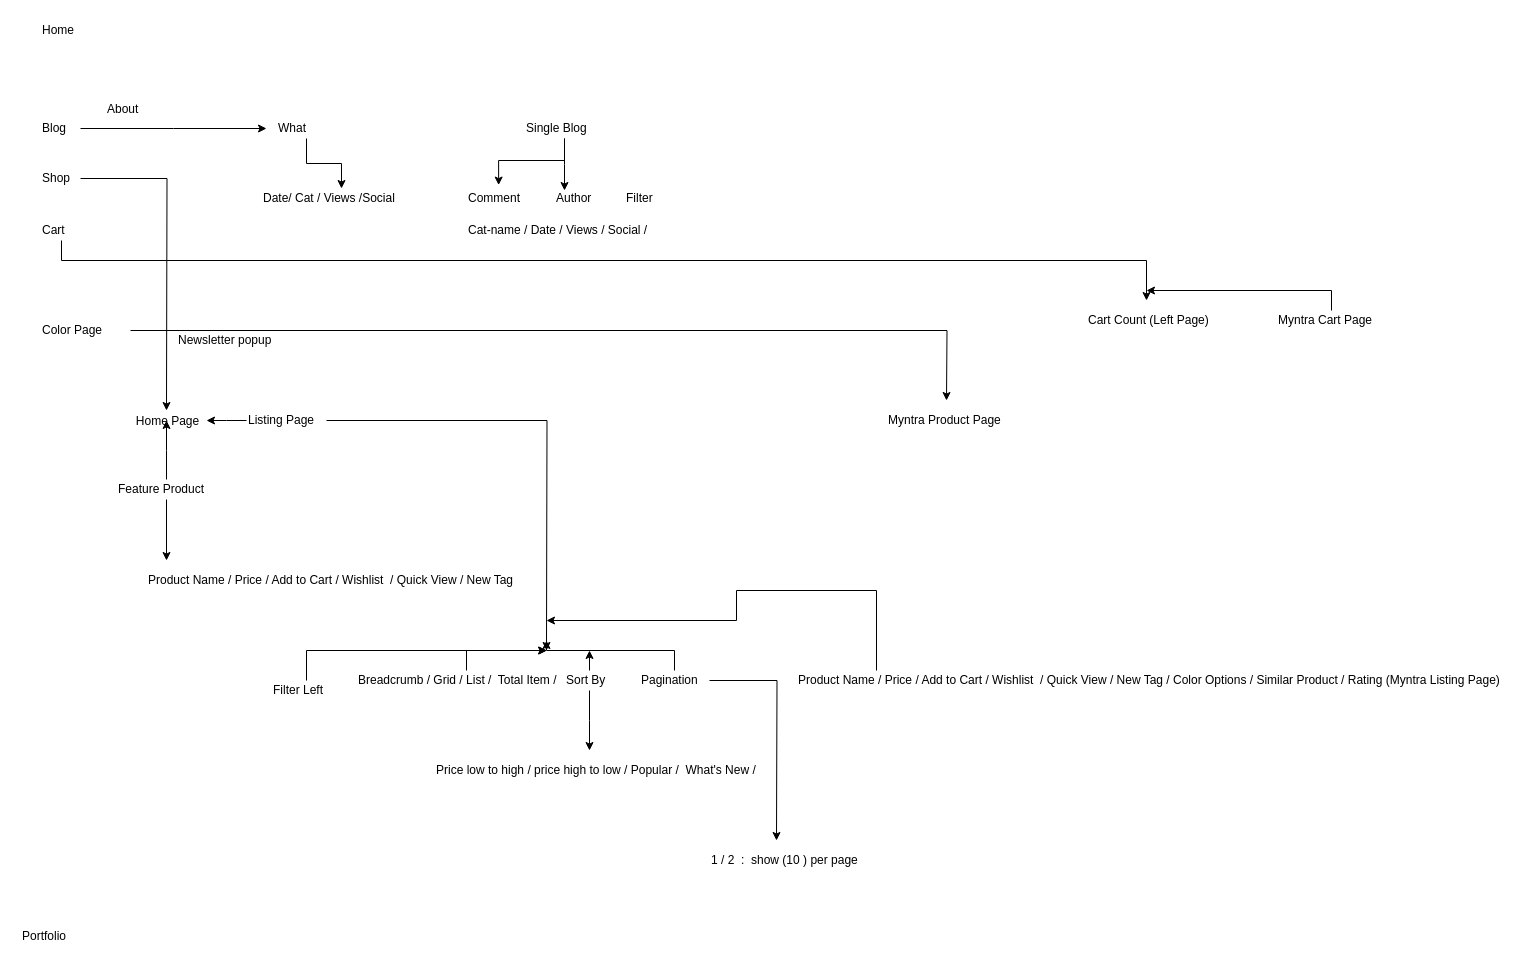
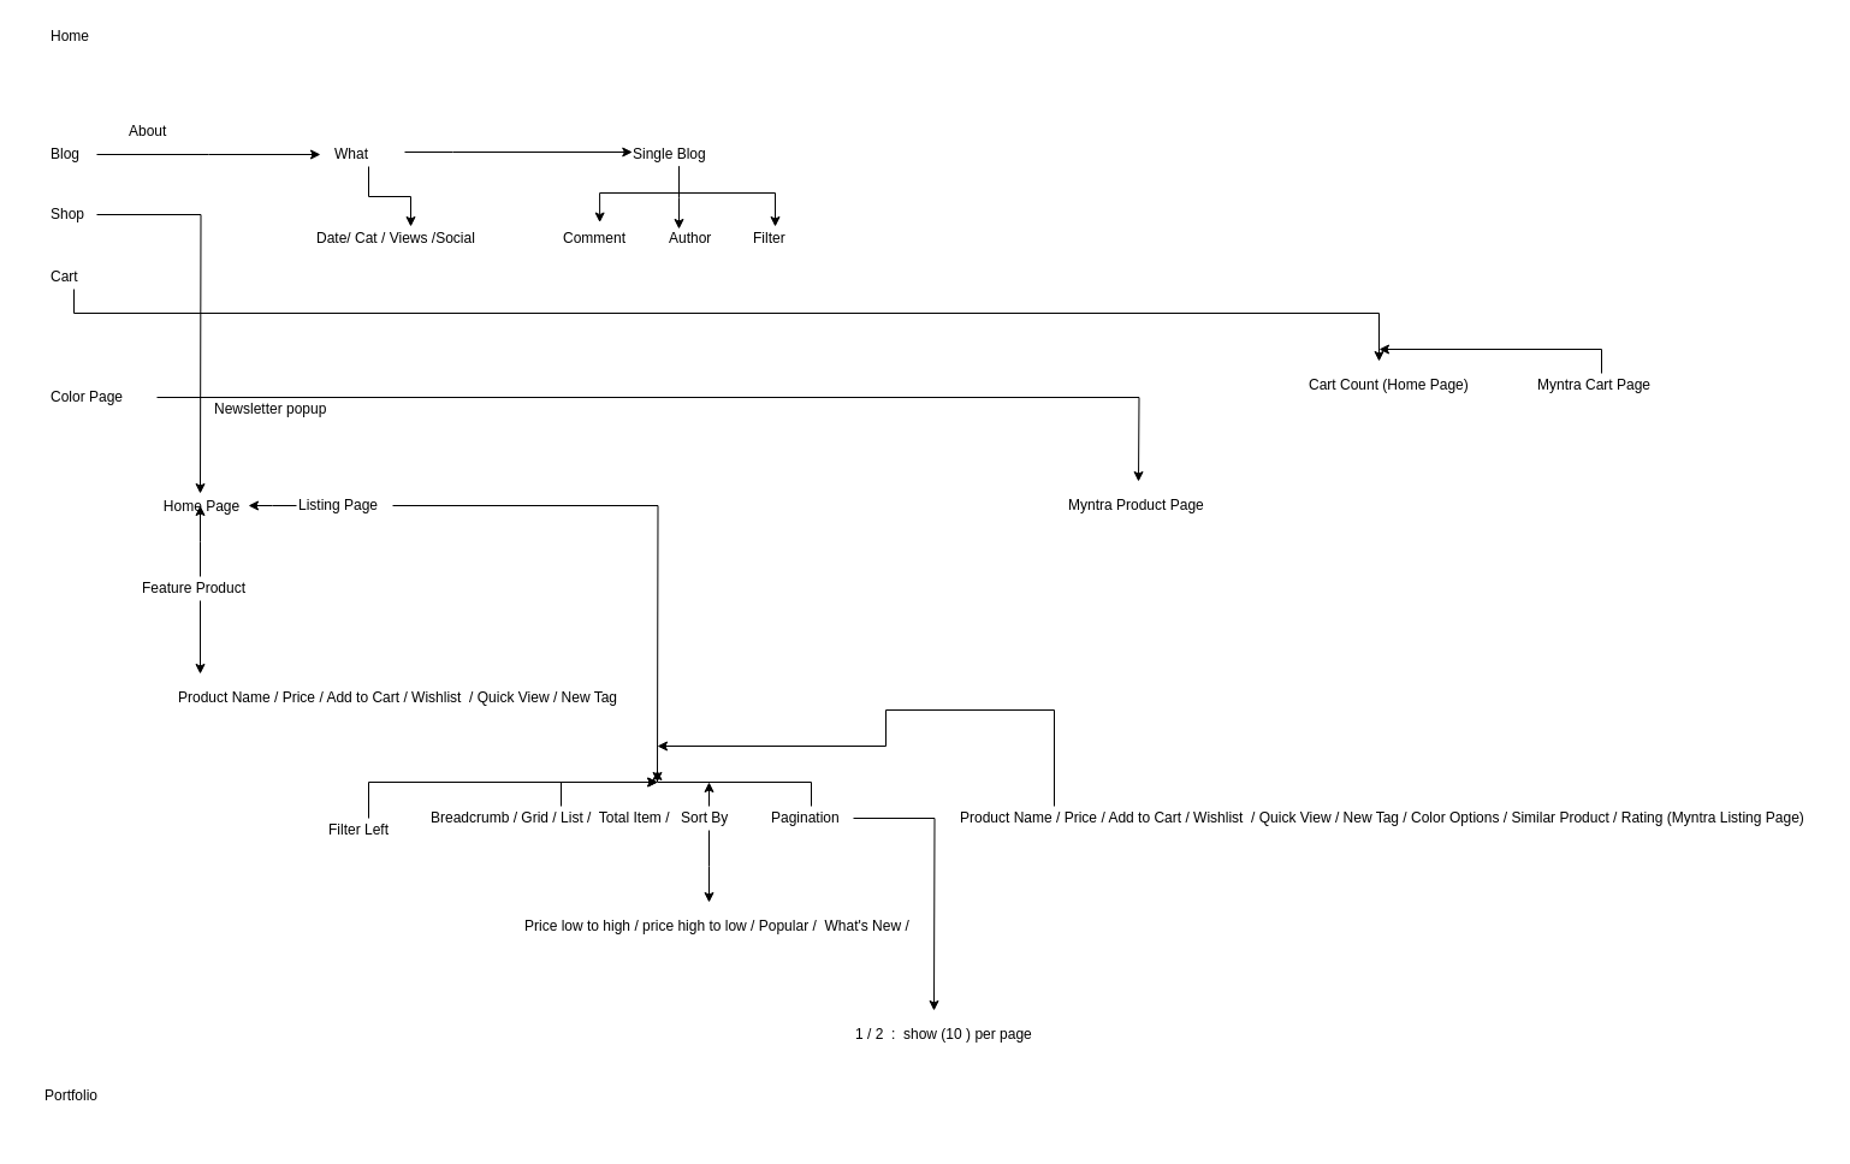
  <mxCell id="0" />
  <mxCell id="1" parent="0" />
  <mxCell id="2" value="Home&lt;br&gt;" style="text;html=1;resizable=0;points=[];autosize=1;align=left;verticalAlign=top;spacingTop=-4;" parent="1" vertex="1"><mxGeometry x="40" y="20" width="50" height="20" as="geometry" /></mxCell>
  <mxCell id="3" value="About&lt;br&gt;" style="text;html=1;resizable=0;points=[];autosize=1;align=left;verticalAlign=top;spacingTop=-4;" parent="1" vertex="1"><mxGeometry x="105" y="99" width="50" height="20" as="geometry" /></mxCell>
  <mxCell id="4" style="edgeStyle=orthogonalEdgeStyle;rounded=0;orthogonalLoop=1;jettySize=auto;html=1;" parent="1" source="5" edge="1"><mxGeometry relative="1" as="geometry"><mxPoint x="266" y="128" as="targetPoint" /></mxGeometry></mxCell>
  <mxCell id="5" value="Blog&lt;br&gt;" style="text;html=1;resizable=0;points=[];autosize=1;align=left;verticalAlign=top;spacingTop=-4;" parent="1" vertex="1"><mxGeometry x="40" y="118" width="40" height="20" as="geometry" /></mxCell>
  <mxCell id="6" style="edgeStyle=orthogonalEdgeStyle;rounded=0;orthogonalLoop=1;jettySize=auto;html=1;" parent="1" source="8" edge="1"><mxGeometry relative="1" as="geometry"><mxPoint x="166" y="410" as="targetPoint" /></mxGeometry></mxCell>
  <mxCell id="7" value="Home Page&lt;br&gt;" style="text;html=1;resizable=0;points=[];align=center;verticalAlign=middle;labelBackgroundColor=#ffffff;" parent="6" vertex="1" connectable="0"><mxGeometry x="0.685" y="5" relative="1" as="geometry"><mxPoint x="-5" y="60.5" as="offset" /></mxGeometry></mxCell>
  <mxCell id="8" value="Shop&lt;br&gt;" style="text;html=1;resizable=0;points=[];autosize=1;align=left;verticalAlign=top;spacingTop=-4;" parent="1" vertex="1"><mxGeometry x="40" y="168" width="40" height="20" as="geometry" /></mxCell>
+ <mxCell id="9" style="edgeStyle=orthogonalEdgeStyle;rounded=0;orthogonalLoop=1;jettySize=auto;html=1;entryX=0.016;entryY=0.4;entryDx=0;entryDy=0;entryPerimeter=0;" parent="1" source="11" target="15" edge="1"><mxGeometry relative="1" as="geometry"><mxPoint x="396" y="128" as="targetPoint" /><Array as="points"><mxPoint x="376" y="126" /><mxPoint x="376" y="126" /></Array></mxGeometry></mxCell>
  <mxCell id="10" style="edgeStyle=orthogonalEdgeStyle;rounded=0;orthogonalLoop=1;jettySize=auto;html=1;" parent="1" source="11" target="19" edge="1"><mxGeometry relative="1" as="geometry" /></mxCell>
  <mxCell id="11" value="What&lt;br&gt;" style="text;html=1;resizable=0;points=[];autosize=1;align=left;verticalAlign=top;spacingTop=-4;" parent="1" vertex="1"><mxGeometry x="276" y="118" width="60" height="20" as="geometry" /></mxCell>
  <mxCell id="12" style="edgeStyle=orthogonalEdgeStyle;rounded=0;orthogonalLoop=1;jettySize=auto;html=1;" parent="1" source="15" edge="1"><mxGeometry relative="1" as="geometry"><mxPoint x="564" y="190" as="targetPoint" /></mxGeometry></mxCell>
+ <mxCell id="13" style="edgeStyle=orthogonalEdgeStyle;rounded=0;orthogonalLoop=1;jettySize=auto;html=1;" parent="1" source="15" target="18" edge="1"><mxGeometry relative="1" as="geometry"><Array as="points"><mxPoint x="564" y="160" /><mxPoint x="644" y="160" /></Array></mxGeometry></mxCell>
  <mxCell id="14" style="edgeStyle=orthogonalEdgeStyle;rounded=0;orthogonalLoop=1;jettySize=auto;html=1;entryX=0.353;entryY=-0.171;entryDx=0;entryDy=0;entryPerimeter=0;" parent="1" source="15" edge="1"><mxGeometry relative="1" as="geometry"><mxPoint x="498.143" y="184.571" as="targetPoint" /><Array as="points"><mxPoint x="564" y="160" /><mxPoint x="498" y="160" /></Array></mxGeometry></mxCell>
  <mxCell id="15" value="Single Blog&lt;br&gt;" style="text;html=1;resizable=0;points=[];autosize=1;align=left;verticalAlign=top;spacingTop=-4;" parent="1" vertex="1"><mxGeometry x="524" y="118" width="80" height="20" as="geometry" /></mxCell>
  <mxCell id="16" value="Comment&lt;br&gt;" style="text;html=1;resizable=0;points=[];autosize=1;align=left;verticalAlign=top;spacingTop=-4;" parent="1" vertex="1"><mxGeometry x="466" y="188" width="70" height="20" as="geometry" /></mxCell>
  <mxCell id="17" value="Author&lt;br&gt;" style="text;html=1;resizable=0;points=[];autosize=1;align=left;verticalAlign=top;spacingTop=-4;" parent="1" vertex="1"><mxGeometry x="554" y="188" width="50" height="20" as="geometry" /></mxCell>
  <mxCell id="18" value="Filter&lt;br&gt;" style="text;html=1;resizable=0;points=[];autosize=1;align=left;verticalAlign=top;spacingTop=-4;" parent="1" vertex="1"><mxGeometry x="624" y="188" width="50" height="20" as="geometry" /></mxCell>
  <mxCell id="19" value="Date/ Cat / Views /Social" style="text;html=1;resizable=0;points=[];autosize=1;align=left;verticalAlign=top;spacingTop=-4;" parent="1" vertex="1"><mxGeometry x="261" y="188" width="160" height="20" as="geometry" /></mxCell>
- <mxCell id="20" value="Cat-name / Date / Views / Social /&amp;nbsp;" style="text;html=1;resizable=0;points=[];autosize=1;align=left;verticalAlign=top;spacingTop=-4;" parent="1" vertex="1"><mxGeometry x="466" y="220" width="200" height="20" as="geometry" /></mxCell>
  <mxCell id="21" style="edgeStyle=orthogonalEdgeStyle;rounded=0;orthogonalLoop=1;jettySize=auto;html=1;" parent="1" source="22" edge="1"><mxGeometry relative="1" as="geometry"><mxPoint x="1146" y="300" as="targetPoint" /><Array as="points"><mxPoint x="61" y="260" /><mxPoint x="1146" y="260" /></Array></mxGeometry></mxCell>
  <mxCell id="22" value="Cart&lt;br&gt;" style="text;html=1;resizable=0;points=[];autosize=1;align=left;verticalAlign=top;spacingTop=-4;" parent="1" vertex="1"><mxGeometry x="40" y="220" width="40" height="20" as="geometry" /></mxCell>
  <mxCell id="23" value="Newsletter popup&lt;br&gt;" style="text;html=1;resizable=0;points=[];autosize=1;align=left;verticalAlign=top;spacingTop=-4;" parent="1" vertex="1"><mxGeometry x="176" y="330" width="110" height="20" as="geometry" /></mxCell>
  <mxCell id="24" style="edgeStyle=orthogonalEdgeStyle;rounded=0;orthogonalLoop=1;jettySize=auto;html=1;" parent="1" source="26" edge="1"><mxGeometry relative="1" as="geometry"><mxPoint x="166" y="420" as="targetPoint" /></mxGeometry></mxCell>
  <mxCell id="25" style="edgeStyle=orthogonalEdgeStyle;rounded=0;orthogonalLoop=1;jettySize=auto;html=1;" parent="1" source="26" edge="1"><mxGeometry relative="1" as="geometry"><mxPoint x="166" y="560" as="targetPoint" /></mxGeometry></mxCell>
  <mxCell id="26" value="Feature Product&lt;br&gt;" style="text;html=1;resizable=0;points=[];autosize=1;align=left;verticalAlign=top;spacingTop=-4;" parent="1" vertex="1"><mxGeometry x="116" y="479" width="100" height="20" as="geometry" /></mxCell>
  <mxCell id="27" value="Product Name / Price / Add to Cart / Wishlist&amp;nbsp; / Quick View / New Tag&lt;br&gt;" style="text;html=1;resizable=0;points=[];autosize=1;align=left;verticalAlign=top;spacingTop=-4;" parent="1" vertex="1"><mxGeometry x="146" y="570" width="380" height="20" as="geometry" /></mxCell>
  <mxCell id="28" style="edgeStyle=orthogonalEdgeStyle;rounded=0;orthogonalLoop=1;jettySize=auto;html=1;" parent="1" source="30" edge="1"><mxGeometry relative="1" as="geometry"><mxPoint x="206" y="420" as="targetPoint" /></mxGeometry></mxCell>
  <mxCell id="29" style="edgeStyle=orthogonalEdgeStyle;rounded=0;orthogonalLoop=1;jettySize=auto;html=1;" parent="1" source="30" edge="1"><mxGeometry relative="1" as="geometry"><mxPoint x="546" y="650" as="targetPoint" /></mxGeometry></mxCell>
  <mxCell id="30" value="Listing Page&lt;br&gt;" style="text;html=1;resizable=0;points=[];autosize=1;align=left;verticalAlign=top;spacingTop=-4;" parent="1" vertex="1"><mxGeometry x="246" y="410" width="80" height="20" as="geometry" /></mxCell>
  <mxCell id="31" style="edgeStyle=orthogonalEdgeStyle;rounded=0;orthogonalLoop=1;jettySize=auto;html=1;" parent="1" source="32" edge="1"><mxGeometry relative="1" as="geometry"><mxPoint x="546" y="650" as="targetPoint" /></mxGeometry></mxCell>
  <mxCell id="32" value="Breadcrumb / Grid / List /&amp;nbsp; Total Item /&amp;nbsp;" style="text;html=1;resizable=0;points=[];autosize=1;align=left;verticalAlign=top;spacingTop=-4;" parent="1" vertex="1"><mxGeometry x="356" y="670" width="220" height="20" as="geometry" /></mxCell>
  <mxCell id="33" style="edgeStyle=orthogonalEdgeStyle;rounded=0;orthogonalLoop=1;jettySize=auto;html=1;" parent="1" source="35" edge="1"><mxGeometry relative="1" as="geometry"><mxPoint x="589" y="750" as="targetPoint" /></mxGeometry></mxCell>
  <mxCell id="34" style="edgeStyle=orthogonalEdgeStyle;rounded=0;orthogonalLoop=1;jettySize=auto;html=1;" parent="1" source="35" edge="1"><mxGeometry relative="1" as="geometry"><mxPoint x="589" y="650" as="targetPoint" /></mxGeometry></mxCell>
  <mxCell id="35" value="Sort By&lt;br&gt;" style="text;html=1;resizable=0;points=[];autosize=1;align=left;verticalAlign=top;spacingTop=-4;" parent="1" vertex="1"><mxGeometry x="564" y="670" width="50" height="20" as="geometry" /></mxCell>
  <mxCell id="36" value="Price low to high / price high to low / Popular /&amp;nbsp; What's New /&amp;nbsp;" style="text;html=1;resizable=0;points=[];autosize=1;align=left;verticalAlign=top;spacingTop=-4;" parent="1" vertex="1"><mxGeometry x="434" y="760" width="340" height="20" as="geometry" /></mxCell>
  <mxCell id="37" style="edgeStyle=orthogonalEdgeStyle;rounded=0;orthogonalLoop=1;jettySize=auto;html=1;" parent="1" source="39" edge="1"><mxGeometry relative="1" as="geometry"><mxPoint x="776" y="840" as="targetPoint" /></mxGeometry></mxCell>
  <mxCell id="38" style="edgeStyle=orthogonalEdgeStyle;rounded=0;orthogonalLoop=1;jettySize=auto;html=1;" parent="1" source="39" edge="1"><mxGeometry relative="1" as="geometry"><mxPoint x="546" y="640" as="targetPoint" /><Array as="points"><mxPoint x="674" y="650" /><mxPoint x="546" y="650" /></Array></mxGeometry></mxCell>
  <mxCell id="39" value="Pagination&lt;br&gt;" style="text;html=1;resizable=0;points=[];autosize=1;align=left;verticalAlign=top;spacingTop=-4;" parent="1" vertex="1"><mxGeometry x="639" y="670" width="70" height="20" as="geometry" /></mxCell>
  <mxCell id="40" value="1 / 2&amp;nbsp; :&amp;nbsp; show (10 ) per page" style="text;html=1;resizable=0;points=[];autosize=1;align=left;verticalAlign=top;spacingTop=-4;" parent="1" vertex="1"><mxGeometry x="709" y="850" width="160" height="20" as="geometry" /></mxCell>
  <mxCell id="41" style="edgeStyle=orthogonalEdgeStyle;rounded=0;orthogonalLoop=1;jettySize=auto;html=1;" parent="1" source="42" edge="1"><mxGeometry relative="1" as="geometry"><mxPoint x="546" y="650" as="targetPoint" /><Array as="points"><mxPoint x="306" y="650" /></Array></mxGeometry></mxCell>
  <mxCell id="42" value="Filter Left&lt;br&gt;" style="text;html=1;resizable=0;points=[];autosize=1;align=left;verticalAlign=top;spacingTop=-4;" parent="1" vertex="1"><mxGeometry x="271" y="680" width="70" height="20" as="geometry" /></mxCell>
  <mxCell id="43" value="&lt;span style=&quot;color: rgba(0 , 0 , 0 , 0) ; font-family: monospace ; font-size: 0px&quot;&gt;%3CmxGraphModel%3E%3Croot%3E%3CmxCell%20id%3D%220%22%2F%3E%3CmxCell%20id%3D%221%22%20parent%3D%220%22%2F%3E%3CmxCell%20id%3D%222%22%20value%3D%22Product%20Name%20%2F%20Price%20%2F%20Add%20to%20Cart%20%2F%20Wishlist%26amp%3Bnbsp%3B%20%2F%20Quick%20View%20%2F%20New%20Tag%26lt%3Bbr%26gt%3B%22%20style%3D%22text%3Bhtml%3D1%3Bresizable%3D0%3Bpoints%3D%5B%5D%3Bautosize%3D1%3Balign%3Dleft%3BverticalAlign%3Dtop%3BspacingTop%3D-4%3B%22%20vertex%3D%221%22%20parent%3D%221%22%3E%3CmxGeometry%20x%3D%22160%22%20y%3D%22640%22%20width%3D%22380%22%20height%3D%2220%22%20as%3D%22geometry%22%2F%3E%3C%2FmxCell%3E%3C%2Froot%3E%3C%2FmxGraphModel%3E&lt;/span&gt;" style="text;html=1;resizable=0;points=[];autosize=1;align=left;verticalAlign=top;spacingTop=-4;" parent="1" vertex="1"><mxGeometry x="904" y="723" width="20" height="20" as="geometry" /></mxCell>
  <mxCell id="44" style="edgeStyle=orthogonalEdgeStyle;rounded=0;orthogonalLoop=1;jettySize=auto;html=1;" parent="1" source="45" edge="1"><mxGeometry relative="1" as="geometry"><mxPoint x="546" y="620" as="targetPoint" /><Array as="points"><mxPoint x="876" y="590" /><mxPoint x="736" y="590" /></Array></mxGeometry></mxCell>
  <mxCell id="45" value="Product Name / Price / Add to Cart / Wishlist&amp;nbsp; / Quick View / New Tag / Color Options / Similar Product / Rating (Myntra Listing Page)" style="text;html=1;resizable=0;points=[];autosize=1;align=left;verticalAlign=top;spacingTop=-4;" parent="1" vertex="1"><mxGeometry x="796" y="670" width="720" height="20" as="geometry" /></mxCell>
- <mxCell id="46" value="Cart Count (Left Page)" style="text;html=1;resizable=0;points=[];autosize=1;align=left;verticalAlign=top;spacingTop=-4;" parent="1" vertex="1"><mxGeometry x="1086" y="310" width="150" height="20" as="geometry" /></mxCell>
+ <mxCell id="46" value="Cart Count (Home Page)" style="text;html=1;resizable=0;points=[];autosize=1;align=left;verticalAlign=top;spacingTop=-4;" parent="1" vertex="1"><mxGeometry x="1086" y="310" width="150" height="20" as="geometry" /></mxCell>
  <mxCell id="47" style="edgeStyle=orthogonalEdgeStyle;rounded=0;orthogonalLoop=1;jettySize=auto;html=1;" parent="1" source="48" edge="1"><mxGeometry relative="1" as="geometry"><mxPoint x="946" y="400" as="targetPoint" /></mxGeometry></mxCell>
  <mxCell id="48" value="Color Page&lt;br&gt;" style="text;html=1;resizable=0;points=[];autosize=1;align=left;verticalAlign=top;spacingTop=-4;" parent="1" vertex="1"><mxGeometry x="40" y="320" width="90" height="20" as="geometry" /></mxCell>
  <mxCell id="49" value="Myntra Product Page" style="text;html=1;resizable=0;points=[];autosize=1;align=left;verticalAlign=top;spacingTop=-4;" parent="1" vertex="1"><mxGeometry x="886" y="410" width="130" height="20" as="geometry" /></mxCell>
  <mxCell id="50" style="edgeStyle=orthogonalEdgeStyle;rounded=0;orthogonalLoop=1;jettySize=auto;html=1;" parent="1" source="51" edge="1"><mxGeometry relative="1" as="geometry"><mxPoint x="1146" y="290" as="targetPoint" /><Array as="points"><mxPoint x="1331" y="290" /></Array></mxGeometry></mxCell>
  <mxCell id="51" value="Myntra Cart Page" style="text;html=1;resizable=0;points=[];autosize=1;align=left;verticalAlign=top;spacingTop=-4;" parent="1" vertex="1"><mxGeometry x="1276" y="310" width="110" height="20" as="geometry" /></mxCell>
- <mxCell id="52" value="Portfolio&lt;br&gt;" style="text;html=1;resizable=0;points=[];autosize=1;align=left;verticalAlign=top;spacingTop=-4;" vertex="1" parent="1"><mxGeometry x="20" y="926" width="60" height="20" as="geometry" /></mxCell>
+ <mxCell id="52" value="Portfolio&lt;br&gt;" style="text;html=1;resizable=0;points=[];autosize=1;align=left;verticalAlign=top;spacingTop=-4;" vertex="1" parent="1"><mxGeometry x="35" y="901" width="60" height="20" as="geometry" /></mxCell>
